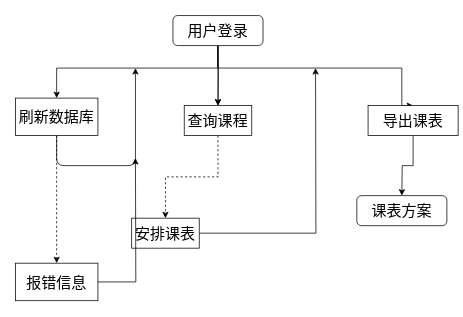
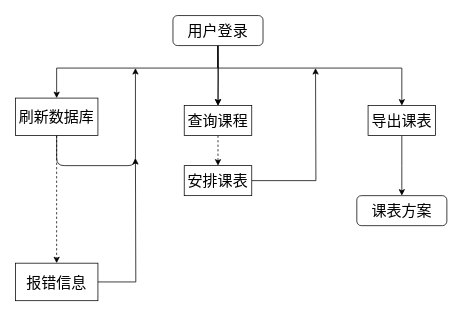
  <mxCell id="0" />
  <mxCell id="1" parent="0" />
  <mxCell id="2" value="" style="edgeStyle=orthogonalEdgeStyle;rounded=0;orthogonalLoop=1;jettySize=auto;html=1;" edge="1" parent="1"><mxGeometry relative="1" as="geometry"><mxPoint x="290" y="60" as="sourcePoint" /><mxPoint x="290" y="140" as="targetPoint" /></mxGeometry></mxCell>
  <mxCell id="3" value="" style="edgeStyle=orthogonalEdgeStyle;rounded=0;orthogonalLoop=1;jettySize=auto;html=1;" edge="1" parent="1" target="6"><mxGeometry relative="1" as="geometry"><mxPoint x="290" y="60" as="sourcePoint" /></mxGeometry></mxCell>
  <mxCell id="4" value="" style="edgeStyle=orthogonalEdgeStyle;rounded=0;orthogonalLoop=1;jettySize=auto;html=1;exitX=0.5;exitY=1;exitDx=0;exitDy=0;entryX=0.5;entryY=0;entryDx=0;entryDy=0;" edge="1" parent="1" target="17"><mxGeometry relative="1" as="geometry"><mxPoint x="290" y="60" as="sourcePoint" /><mxPoint x="530" y="140" as="targetPoint" /><Array as="points"><mxPoint x="290" y="90" /><mxPoint x="535" y="90" /></Array></mxGeometry></mxCell>
  <mxCell id="5" value="" style="edgeStyle=orthogonalEdgeStyle;rounded=0;orthogonalLoop=1;jettySize=auto;html=1;dashed=1;" edge="1" parent="1" source="6" target="13"><mxGeometry relative="1" as="geometry" /></mxCell>
  <mxCell id="6" value="&lt;span style=&quot;font-size: 20px&quot;&gt;查询课程&lt;/span&gt;" style="rounded=0;whiteSpace=wrap;html=1;" vertex="1" parent="1"><mxGeometry x="245" y="140" width="90" height="40" as="geometry" /></mxCell>
  <mxCell id="7" value="" style="edgeStyle=orthogonalEdgeStyle;rounded=0;orthogonalLoop=1;jettySize=auto;html=1;entryX=0.5;entryY=0;entryDx=0;entryDy=0;" edge="1" parent="1"><mxGeometry relative="1" as="geometry"><mxPoint x="289.5" y="60" as="sourcePoint" /><mxPoint x="75" y="130" as="targetPoint" /><Array as="points"><mxPoint x="290" y="90" /><mxPoint x="75" y="90" /></Array></mxGeometry></mxCell>
  <mxCell id="8" value="" style="edgeStyle=orthogonalEdgeStyle;rounded=0;orthogonalLoop=1;jettySize=auto;html=1;entryX=0.5;entryY=0;entryDx=0;entryDy=0;dashed=1;" edge="1" parent="1" source="9" target="15"><mxGeometry relative="1" as="geometry"><mxPoint x="75" y="290" as="targetPoint" /><Array as="points" /></mxGeometry></mxCell>
  <mxCell id="9" value="&lt;span style=&quot;font-size: 20px&quot;&gt;刷新数据库&lt;/span&gt;" style="rounded=0;whiteSpace=wrap;html=1;" vertex="1" parent="1"><mxGeometry x="20" y="130" width="110" height="50" as="geometry" /></mxCell>
  <mxCell id="10" value="" style="endArrow=classic;html=1;exitX=0.5;exitY=1;exitDx=0;exitDy=0;" edge="1" parent="1" source="9"><mxGeometry width="50" height="50" relative="1" as="geometry"><mxPoint x="40" y="260" as="sourcePoint" /><mxPoint x="180" y="90" as="targetPoint" /><Array as="points"><mxPoint x="75" y="220" /><mxPoint x="180" y="220" /></Array></mxGeometry></mxCell>
  <mxCell id="11" value="&lt;font style=&quot;font-size: 20px&quot;&gt;用户登录&lt;/font&gt;" style="rounded=1;whiteSpace=wrap;html=1;" vertex="1" parent="1"><mxGeometry x="230" y="20" width="120" height="40" as="geometry" /></mxCell>
  <mxCell id="12" value="" style="edgeStyle=orthogonalEdgeStyle;rounded=0;orthogonalLoop=1;jettySize=auto;html=1;" edge="1" parent="1" source="13"><mxGeometry relative="1" as="geometry"><mxPoint x="420" y="90" as="targetPoint" /></mxGeometry></mxCell>
- <mxCell id="13" value="&lt;span style=&quot;font-size: 20px&quot;&gt;安排课表&lt;/span&gt;" style="rounded=0;whiteSpace=wrap;html=1;" vertex="1" parent="1"><mxGeometry x="175" y="290" width="90" height="40" as="geometry" /></mxCell>
+ <mxCell id="13" value="&lt;span style=&quot;font-size: 20px&quot;&gt;安排课表&lt;/span&gt;" style="rounded=0;whiteSpace=wrap;html=1;" vertex="1" parent="1"><mxGeometry x="245" y="220" width="90" height="40" as="geometry" /></mxCell>
  <mxCell id="14" value="" style="edgeStyle=orthogonalEdgeStyle;rounded=0;orthogonalLoop=1;jettySize=auto;html=1;" edge="1" parent="1" source="15"><mxGeometry relative="1" as="geometry"><mxPoint x="180" y="210" as="targetPoint" /></mxGeometry></mxCell>
  <mxCell id="15" value="&lt;span style=&quot;font-size: 20px&quot;&gt;报错信息&lt;/span&gt;" style="rounded=0;whiteSpace=wrap;html=1;" vertex="1" parent="1"><mxGeometry x="20" y="350" width="110" height="50" as="geometry" /></mxCell>
  <mxCell id="16" value="" style="edgeStyle=orthogonalEdgeStyle;rounded=0;orthogonalLoop=1;jettySize=auto;html=1;" edge="1" parent="1" source="17"><mxGeometry relative="1" as="geometry"><mxPoint x="535" y="260" as="targetPoint" /></mxGeometry></mxCell>
- <mxCell id="17" value="&lt;span style=&quot;font-size: 20px&quot;&gt;导出课表&lt;/span&gt;" style="rounded=0;whiteSpace=wrap;html=1;" vertex="1" parent="1"><mxGeometry x="490" y="140" width="120" height="40" as="geometry" /></mxCell>
+ <mxCell id="17" value="&lt;span style=&quot;font-size: 20px&quot;&gt;导出课表&lt;/span&gt;" style="rounded=0;whiteSpace=wrap;html=1;" vertex="1" parent="1"><mxGeometry x="490" y="140" width="90" height="40" as="geometry" /></mxCell>
  <mxCell id="18" value="&lt;font style=&quot;font-size: 20px&quot;&gt;课表方案&lt;/font&gt;" style="rounded=1;whiteSpace=wrap;html=1;" vertex="1" parent="1"><mxGeometry x="475" y="260" width="120" height="40" as="geometry" /></mxCell>
